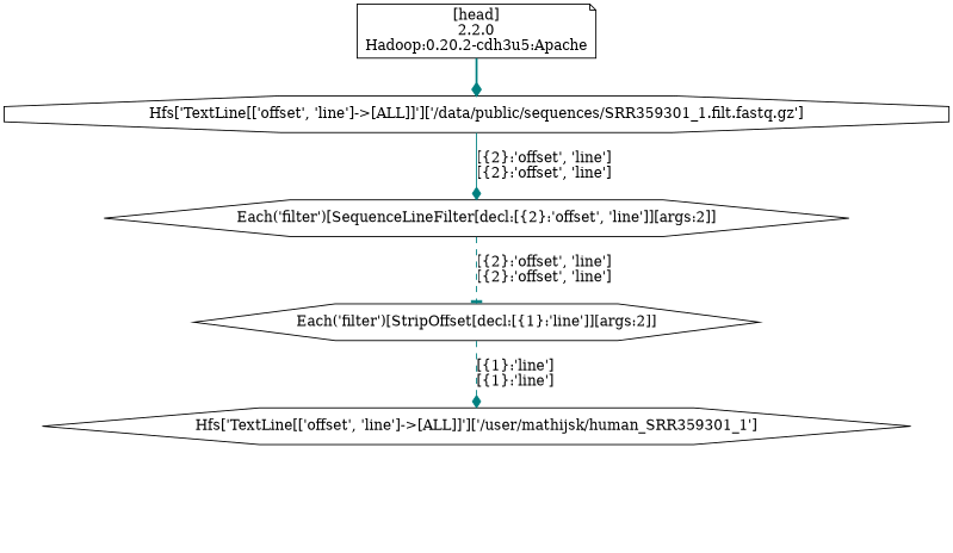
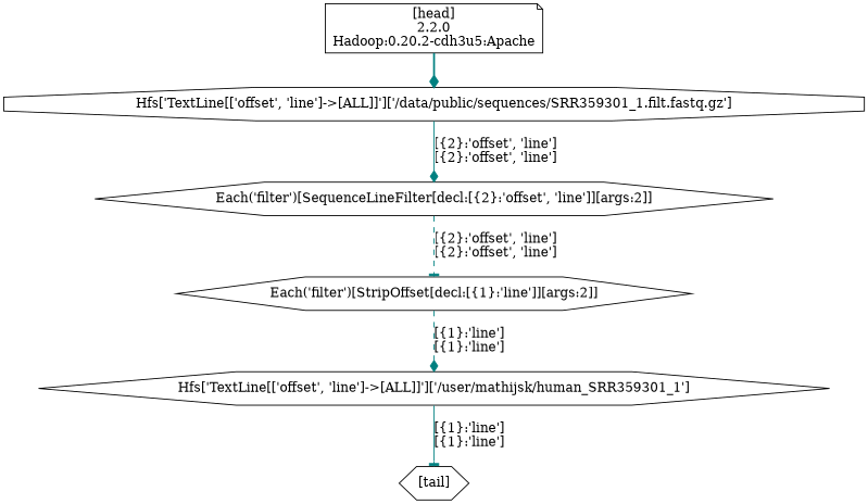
  digraph {
    node [shape=hexagon]
    edge [color=teal style=dashed arrowhead=diamond]
    n1 [label="Each('filter')[StripOffset[decl:[{1}:'line']][args:2]]"]
    n2 [label="Hfs['TextLine[['offset', 'line']->[ALL]]']['/user/mathijsk/human_SRR359301_1']"]
+   n3 [label="[tail]"]
    n4 [label="Each('filter')[SequenceLineFilter[decl:[{2}:'offset', 'line']][args:2]]"]
    n5 [label="Hfs['TextLine[['offset', 'line']->[ALL]]']['/data/public/sequences/SRR359301_1.filt.fastq.gz']" shape=octagon]
    n6 [label="[head]\n2.2.0\nHadoop:0.20.2-cdh3u5:Apache" shape=note]
    n1 -> n2 [label="[{1}:'line']\n[{1}:'line']"]
+   n2 -> n3 [label="[{1}:'line']\n[{1}:'line']" style=solid arrowhead=tee]
    n4 -> n1 [label="[{2}:'offset', 'line']\n[{2}:'offset', 'line']" arrowhead=tee]
    n5 -> n4 [label="[{2}:'offset', 'line']\n[{2}:'offset', 'line']" style=solid]
    n6 -> n5 [style=bold]
  }
